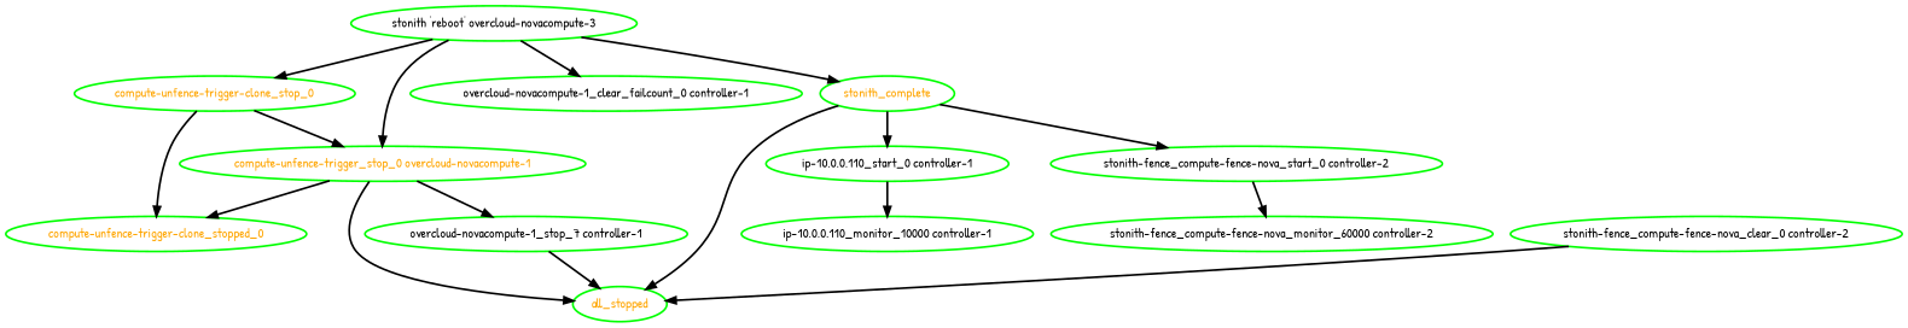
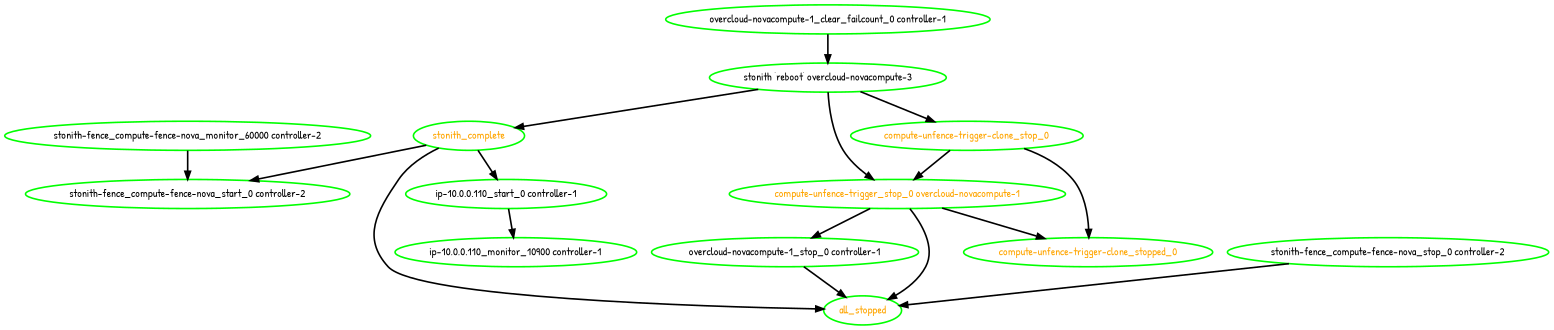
  digraph {
    fontname="Patrick Hand"
    node [color=green fontcolor=black fontname="Patrick Hand" style=bold]
    edge [fontname="Patrick Hand" style=bold]
    all_stopped [fontcolor=orange]
    "compute-unfence-trigger-clone_stop_0" [fontcolor=orange]
    "compute-unfence-trigger-clone_stopped_0" [fontcolor=orange]
    "compute-unfence-trigger_stop_0 overcloud-novacompute-1" [fontcolor=orange]
-   "overcloud-novacompute-1_stop_0 controller-1" [label="overcloud-novacompute-1_stop_7 controller-1"]
+   "overcloud-novacompute-1_stop_0 controller-1"
    "ip-10.0.0.110_start_0 controller-1"
-   "ip-10.0.0.110_monitor_10000 controller-1"
+   "ip-10.0.0.110_monitor_10000 controller-1" [label="ip-10.0.0.110_monitor_10900 controller-1"]
    n8 [label="stonith 'reboot' overcloud-novacompute-3"]
    "overcloud-novacompute-1_clear_failcount_0 controller-1"
    stonith_complete [fontcolor=orange]
    "stonith-fence_compute-fence-nova_start_0 controller-2"
    "stonith-fence_compute-fence-nova_monitor_60000 controller-2"
-   "stonith-fence_compute-fence-nova_stop_0 controller-2" [label="stonith-fence_compute-fence-nova_clear_0 controller-2"]
+   "stonith-fence_compute-fence-nova_stop_0 controller-2"
    "compute-unfence-trigger-clone_stop_0" -> "compute-unfence-trigger-clone_stopped_0"
    "compute-unfence-trigger-clone_stop_0" -> "compute-unfence-trigger_stop_0 overcloud-novacompute-1"
    "compute-unfence-trigger_stop_0 overcloud-novacompute-1" -> all_stopped
    "compute-unfence-trigger_stop_0 overcloud-novacompute-1" -> "compute-unfence-trigger-clone_stopped_0"
    "compute-unfence-trigger_stop_0 overcloud-novacompute-1" -> "overcloud-novacompute-1_stop_0 controller-1"
    "overcloud-novacompute-1_stop_0 controller-1" -> all_stopped
    "ip-10.0.0.110_start_0 controller-1" -> "ip-10.0.0.110_monitor_10000 controller-1"
    n8 -> "compute-unfence-trigger-clone_stop_0"
    n8 -> "compute-unfence-trigger_stop_0 overcloud-novacompute-1"
-   n8 -> "overcloud-novacompute-1_clear_failcount_0 controller-1"
+   "overcloud-novacompute-1_clear_failcount_0 controller-1" -> n8
    n8 -> stonith_complete
    stonith_complete -> all_stopped
    stonith_complete -> "ip-10.0.0.110_start_0 controller-1"
    stonith_complete -> "stonith-fence_compute-fence-nova_start_0 controller-2"
-   "stonith-fence_compute-fence-nova_start_0 controller-2" -> "stonith-fence_compute-fence-nova_monitor_60000 controller-2"
+   "stonith-fence_compute-fence-nova_monitor_60000 controller-2" -> "stonith-fence_compute-fence-nova_start_0 controller-2"
    "stonith-fence_compute-fence-nova_stop_0 controller-2" -> all_stopped
  }
